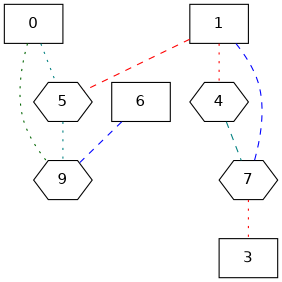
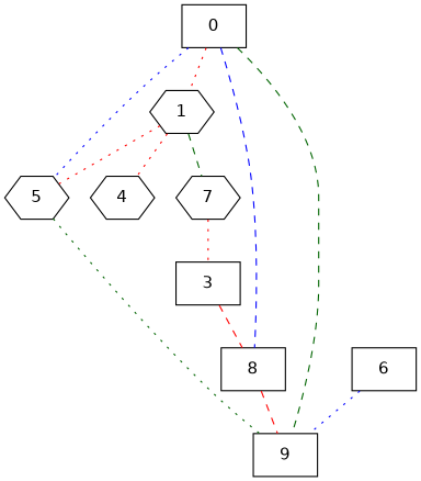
  graph {
    fontname="DejaVu Sans"
    node [fontname="DejaVu Sans" shape=box]
    edge [color=red fontname="DejaVu Sans" style=dashed]
    0
-   1
+   1 [shape=hexagon]
    5 [shape=hexagon]
-   9 [shape=hexagon]
+   8
+   9
    4 [shape=hexagon]
    7 [shape=hexagon]
    3
    6
-   0 -- 5 [color=teal style=dotted]
-   0 -- 9 [color=darkgreen style=dotted]
-   1 -- 5
+   0 -- 1 [style=dotted]
+   0 -- 5 [color=blue style=dotted]
+   0 -- 8 [color=blue]
+   0 -- 9 [color=darkgreen]
+   1 -- 5 [style=dotted]
    1 -- 4 [style=dotted]
-   1 -- 7 [color=blue]
-   5 -- 9 [color=teal style=dotted]
-   4 -- 7 [color=teal]
+   1 -- 7 [color=darkgreen]
+   5 -- 9 [color=darkgreen style=dotted]
+   8 -- 9
    7 -- 3 [style=dotted]
-   6 -- 9 [color=blue]
+   3 -- 8
+   6 -- 9 [color=blue style=dotted]
  }
